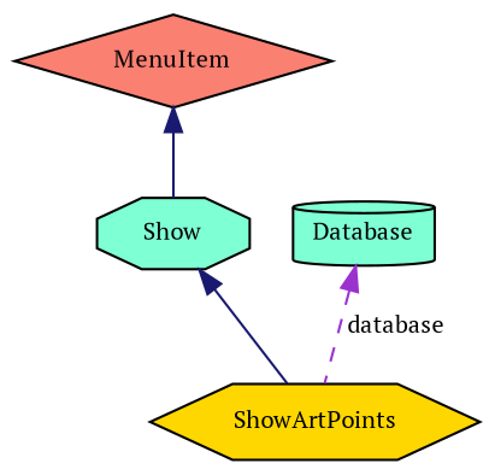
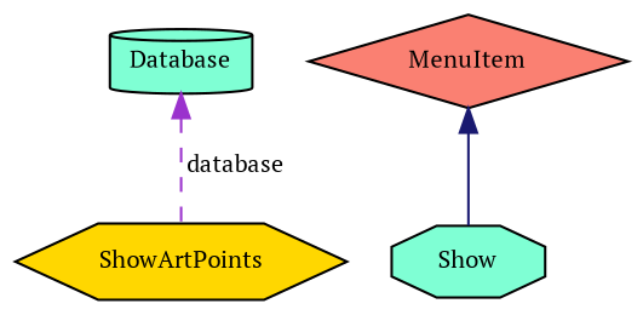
  digraph {
    fontname="PT Serif"
    node [color=black fillcolor=aquamarine fontname="PT Serif" fontsize=10 style=filled]
    edge [color=midnightblue dir=back fontname="PT Serif" fontsize=10 labelfontname=Helvetica labelfontsize=10 style=solid]
    n1 [fillcolor=gold fontcolor=black height=0.2 label=ShowArtPoints shape=hexagon width=0.4]
    n2 [height=0.2 label=Show shape=octagon width=0.4]
    n3 [fillcolor=salmon height=0.2 label=MenuItem shape=diamond width=0.4]
    n4 [height=0.2 label=Database shape=cylinder width=0.4]
-   n2 -> n1
    n3 -> n2
    n4 -> n1 [color=darkorchid3 label=" database" style=dashed]
  }
